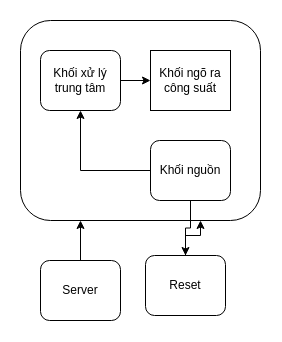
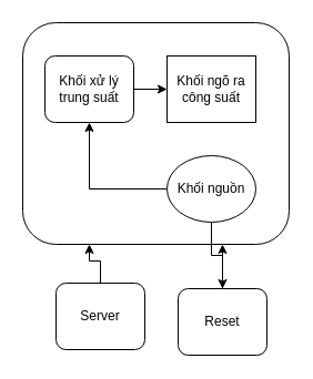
  <mxCell id="0" />
  <mxCell id="1" parent="0" />
  <mxCell id="2" value="" style="rounded=1;whiteSpace=wrap;html=1;" vertex="1" parent="1"><mxGeometry x="20" y="20" width="240" height="200" as="geometry" /></mxCell>
  <mxCell id="3" value="Khối ngõ ra công suất" style="whiteSpace=wrap;html=1;rounded=0;" vertex="1" parent="1"><mxGeometry x="150" y="50" width="80" height="60" as="geometry" /></mxCell>
  <mxCell id="4" style="edgeStyle=orthogonalEdgeStyle;rounded=0;orthogonalLoop=1;jettySize=auto;html=1;entryX=0.5;entryY=1;entryDx=0;entryDy=0;" edge="1" parent="1" source="6" target="8"><mxGeometry relative="1" as="geometry" /></mxCell>
  <mxCell id="5" style="edgeStyle=orthogonalEdgeStyle;rounded=0;orthogonalLoop=1;jettySize=auto;html=1;" edge="1" parent="1" source="6" target="12"><mxGeometry relative="1" as="geometry" /></mxCell>
- <mxCell id="6" value="Khối nguồn" style="rounded=1;whiteSpace=wrap;html=1;" vertex="1" parent="1"><mxGeometry x="150" y="140" width="80" height="60" as="geometry" /></mxCell>
+ <mxCell id="6" value="Khối nguồn" style="ellipse;whiteSpace=wrap;html=1;" vertex="1" parent="1"><mxGeometry x="150" y="140" width="80" height="60" as="geometry" /></mxCell>
  <mxCell id="7" style="edgeStyle=orthogonalEdgeStyle;rounded=0;orthogonalLoop=1;jettySize=auto;html=1;entryX=0;entryY=0.5;entryDx=0;entryDy=0;" edge="1" parent="1" source="8" target="3"><mxGeometry relative="1" as="geometry" /></mxCell>
- <mxCell id="8" value="Khối xử lý trung tâm" style="rounded=1;whiteSpace=wrap;html=1;" vertex="1" parent="1"><mxGeometry x="40" y="50" width="80" height="60" as="geometry" /></mxCell>
+ <mxCell id="8" value="Khối xử lý trung suất" style="rounded=1;whiteSpace=wrap;html=1;" vertex="1" parent="1"><mxGeometry x="40" y="50" width="80" height="60" as="geometry" /></mxCell>
  <mxCell id="9" style="edgeStyle=orthogonalEdgeStyle;rounded=0;orthogonalLoop=1;jettySize=auto;html=1;entryX=0.25;entryY=1;entryDx=0;entryDy=0;" edge="1" parent="1" source="10" target="2"><mxGeometry relative="1" as="geometry" /></mxCell>
- <mxCell id="10" value="Server" style="rounded=1;whiteSpace=wrap;html=1;" vertex="1" parent="1"><mxGeometry x="40" y="260" width="80" height="60" as="geometry" /></mxCell>
+ <mxCell id="10" value="Server" style="rounded=1;whiteSpace=wrap;html=1;" vertex="1" parent="1"><mxGeometry x="50" y="255" width="80" height="60" as="geometry" /></mxCell>
  <mxCell id="11" style="edgeStyle=orthogonalEdgeStyle;rounded=0;orthogonalLoop=1;jettySize=auto;html=1;entryX=0.75;entryY=1;entryDx=0;entryDy=0;" edge="1" parent="1" source="12" target="2"><mxGeometry relative="1" as="geometry" /></mxCell>
- <mxCell id="12" value="Reset" style="rounded=1;whiteSpace=wrap;html=1;" vertex="1" parent="1"><mxGeometry x="145" y="255" width="80" height="60" as="geometry" /></mxCell>
+ <mxCell id="12" value="Reset" style="rounded=1;whiteSpace=wrap;html=1;" vertex="1" parent="1"><mxGeometry x="160" y="260" width="80" height="60" as="geometry" /></mxCell>
